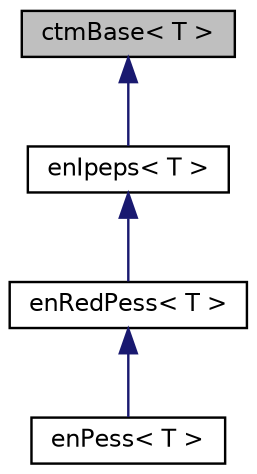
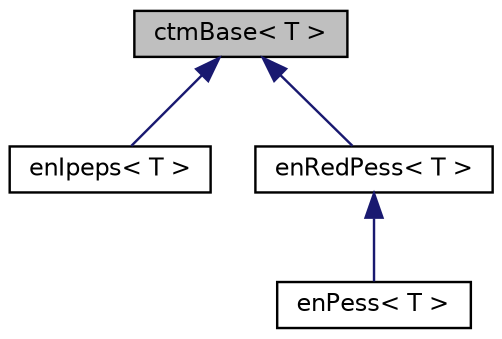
  digraph {
    node [color=black fillcolor=white fontname=Helvetica fontsize=10 shape=record style=filled]
    edge [color=midnightblue dir=back fontname=Helvetica fontsize=10 labelfontname=Helvetica labelfontsize=10 style=solid]
    n1 [fillcolor=grey75 fontcolor=black height=0.2 label="ctmBase\< T \>" width=0.4]
    n2 [height=0.2 label="enIpeps\< T \>" width=0.4]
    n3 [height=0.2 label="enRedPess\< T \>" width=0.4]
    n4 [height=0.2 label="enPess\< T \>" width=0.4]
    n1 -> n2
-   n2 -> n3
+   n1 -> n3
    n3 -> n4
  }
